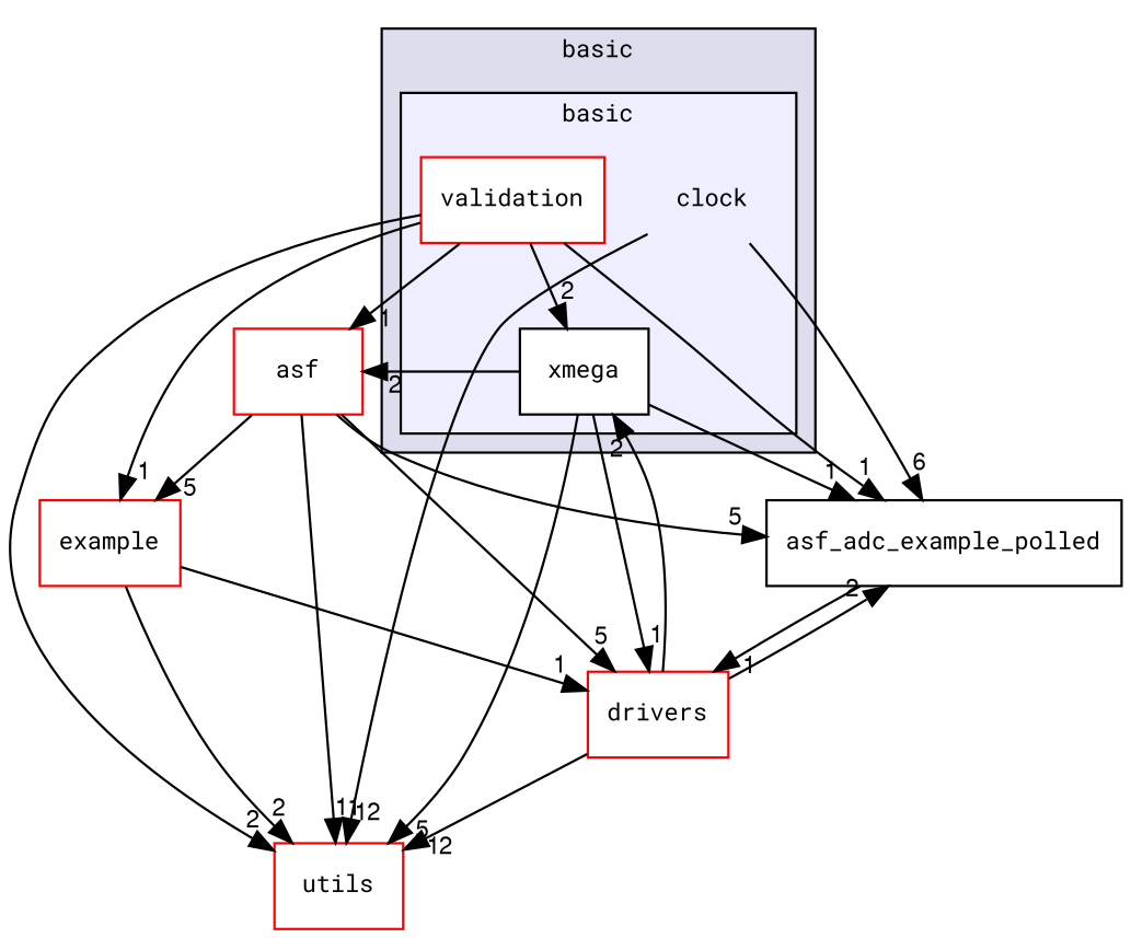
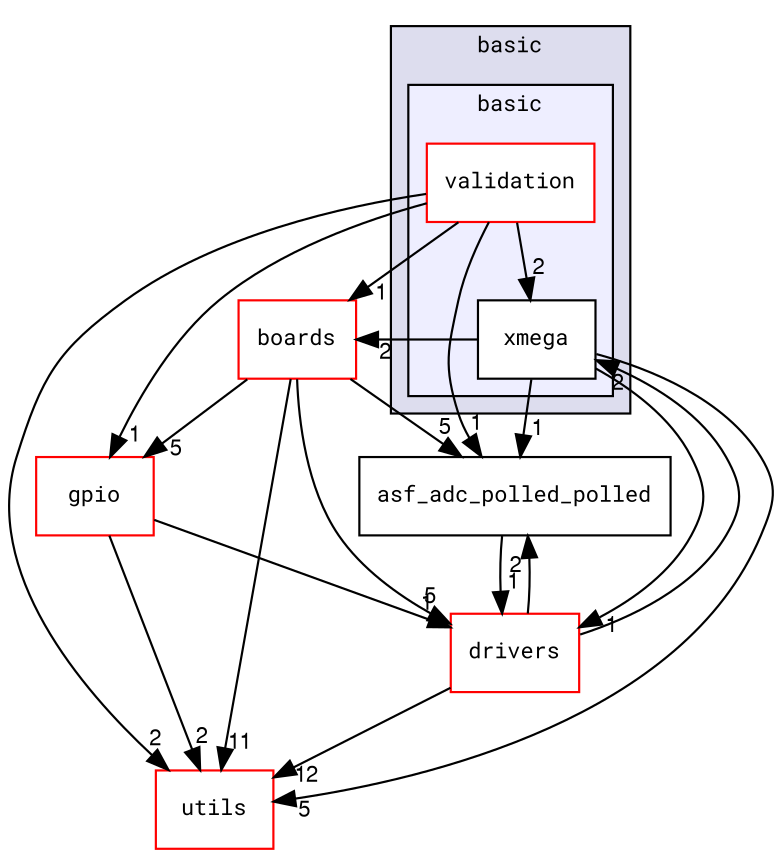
  digraph {
    compound=true
    fontname="Roboto Mono"
    node [fontname="Roboto Mono" fontsize=10 shape=box color=red fillcolor=white style=filled]
    edge [headlabel=1 labeldistance=1.5 labelfontname=FreeSans labelfontsize=10 fontname="Roboto Mono"]
-   n1 [label=clock shape=plaintext color="" fillcolor="" style=""]
    n2 [label=validation]
    n3 [color=black label=xmega]
-   n4 [label=asf_adc_example_polled color="" fillcolor="" style=""]
+   n4 [label=asf_adc_polled_polled color="" fillcolor="" style=""]
    n5 [label=utils]
-   n6 [label=example]
-   n7 [label=asf]
+   n6 [label=gpio]
+   n7 [label=boards]
    n8 [label=drivers]
    subgraph cluster_1 {
      bgcolor="#ddddee"
      fontsize=10
      label=basic
      pencolor=black
      subgraph cluster_2 {
        bgcolor="#eeeeff"
        fontsize=10
        pencolor=black
-       n1
        n2
        n3
      }
    }
-   n1 -> n4 [headlabel=6]
-   n1 -> n5 [headlabel=12]
    n2 -> n3 [headlabel=2]
    n2 -> n4
    n2 -> n5 [headlabel=2]
    n2 -> n6
    n2 -> n7
    n3 -> n4
    n3 -> n5 [headlabel=5]
    n3 -> n7 [headlabel=2]
    n3 -> n8
    n4 -> n8
    n6 -> n5 [headlabel=2]
    n6 -> n8
    n7 -> n4 [headlabel=5]
    n7 -> n5 [headlabel=11]
    n7 -> n6 [headlabel=5]
    n7 -> n8 [headlabel=5]
    n8 -> n3 [headlabel=2]
    n8 -> n4 [headlabel=2]
    n8 -> n5 [headlabel=12]
  }
